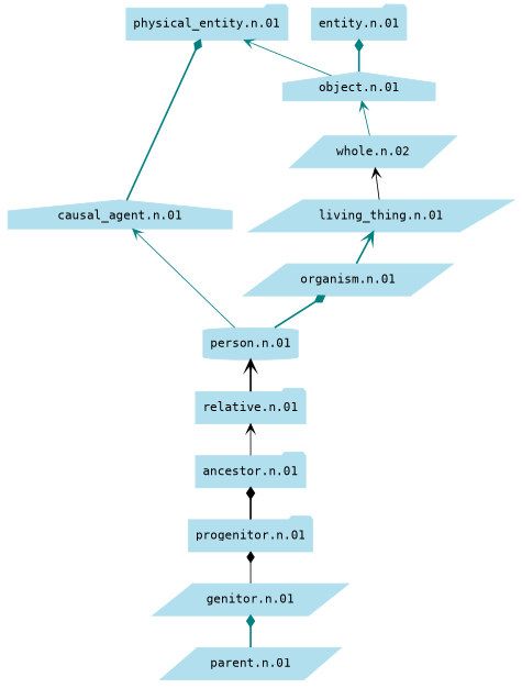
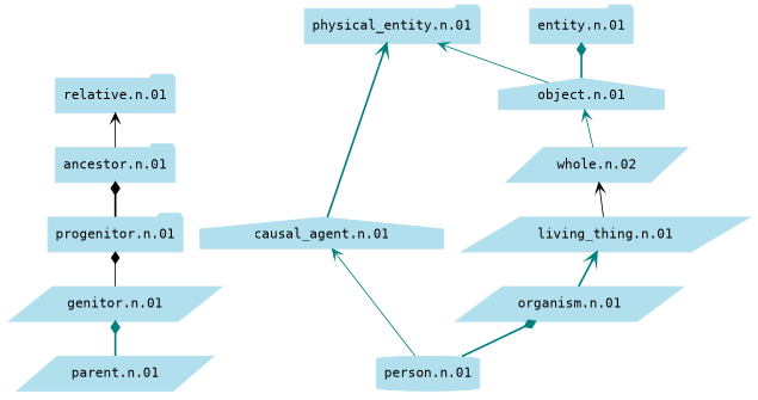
  digraph {
    fontname="DejaVu Sans Mono"
    rankdir=BT
    node [color=lightblue2 fontname="DejaVu Sans Mono" shape=parallelogram style=filled]
    edge [arrowhead=vee color=teal fontname="DejaVu Sans Mono" style=bold]
    "parent.n.01"
    "genitor.n.01"
    "progenitor.n.01" [shape=folder]
    "ancestor.n.01" [shape=folder]
    "relative.n.01" [shape=folder]
    "person.n.01" [shape=cylinder]
    "causal_agent.n.01" [shape=house]
    "organism.n.01"
    "physical_entity.n.01" [shape=folder]
    "living_thing.n.01"
    "entity.n.01" [shape=folder]
    "whole.n.02"
    "object.n.01" [shape=house]
    "parent.n.01" -> "genitor.n.01" [arrowhead=diamond]
    "genitor.n.01" -> "progenitor.n.01" [arrowhead=diamond color=black style=solid]
    "progenitor.n.01" -> "ancestor.n.01" [arrowhead=diamond color=black]
    "ancestor.n.01" -> "relative.n.01" [color=black style=solid]
-   "relative.n.01" -> "person.n.01" [color=black]
    "person.n.01" -> "causal_agent.n.01" [style=solid]
    "person.n.01" -> "organism.n.01" [arrowhead=diamond]
-   "causal_agent.n.01" -> "physical_entity.n.01" [arrowhead=diamond]
+   "causal_agent.n.01" -> "physical_entity.n.01"
    "organism.n.01" -> "living_thing.n.01"
    "living_thing.n.01" -> "whole.n.02" [color=black style=solid]
    "whole.n.02" -> "object.n.01" [style=solid]
    "object.n.01" -> "physical_entity.n.01" [style=solid]
    "object.n.01" -> "entity.n.01" [arrowhead=diamond]
  }
